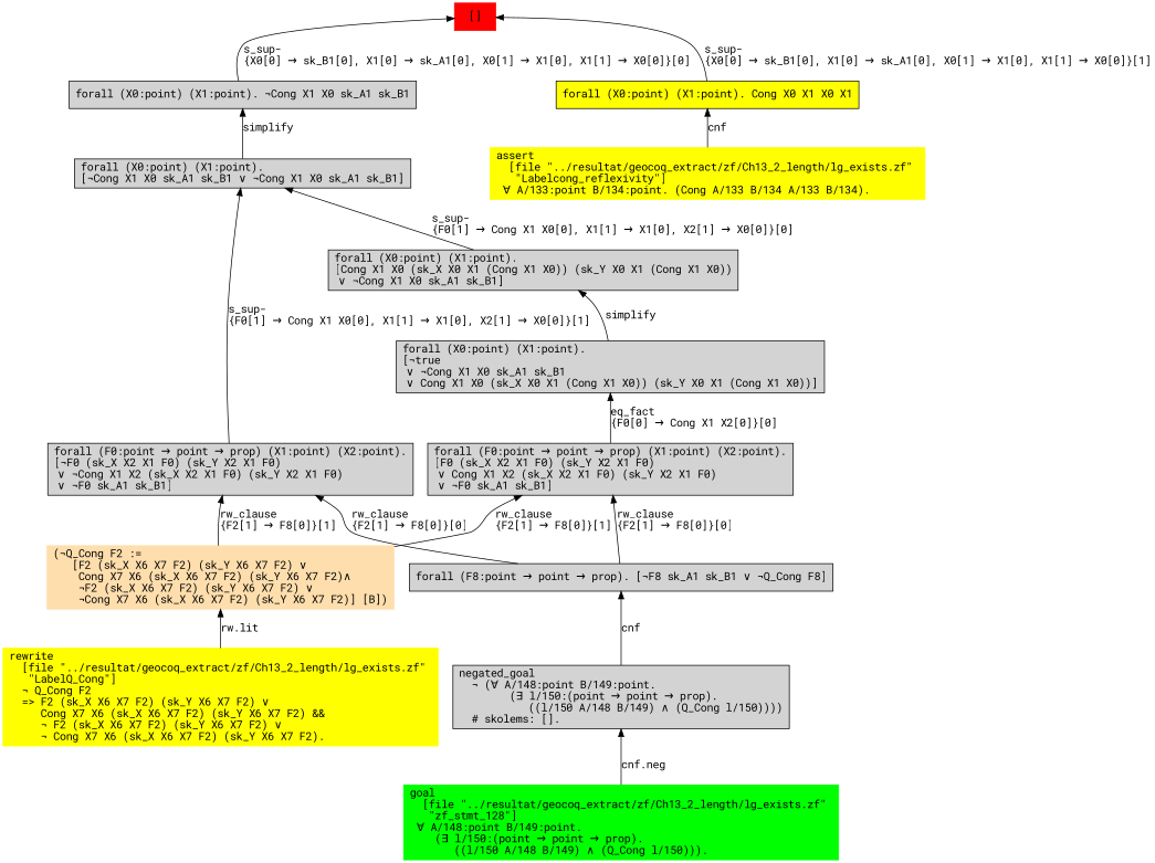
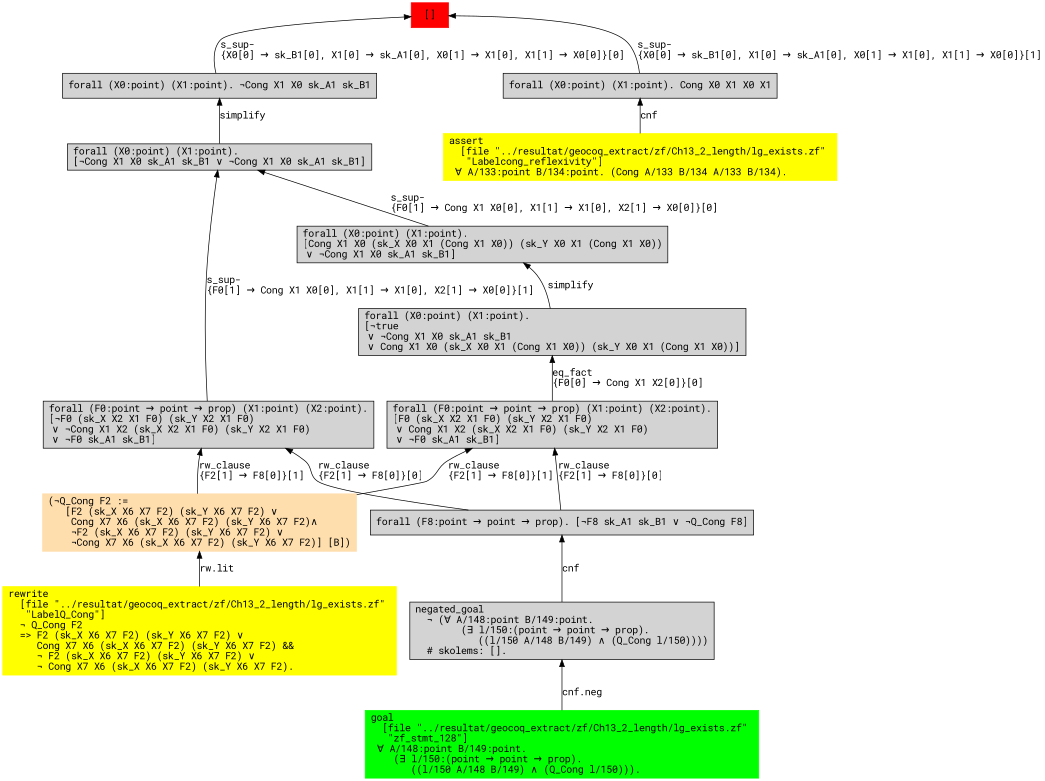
  digraph {
    fontname="Roboto Mono"
    node [shape=box style=filled fontname="Roboto Mono"]
    edge [dir=back fontname="Roboto Mono"]
    n1 [color=red label="[]"]
    n2 [label="forall (X0:point) (X1:point). ¬Cong X1 X0 sk_A1 sk_B1\l"]
-   n3 [label="forall (X0:point) (X1:point). Cong X0 X1 X0 X1\l" fillcolor=yellow]
+   n3 [label="forall (X0:point) (X1:point). Cong X0 X1 X0 X1\l"]
    n4 [label="forall (X0:point) (X1:point).\l[¬Cong X1 X0 sk_A1 sk_B1 ∨ ¬Cong X1 X0 sk_A1 sk_B1]\l"]
    n5 [label="forall (F0:point → point → prop) (X1:point) (X2:point).\l[¬F0 (sk_X X2 X1 F0) (sk_Y X2 X1 F0)\l ∨ ¬Cong X1 X2 (sk_X X2 X1 F0) (sk_Y X2 X1 F0)\l ∨ ¬F0 sk_A1 sk_B1]\l"]
    n6 [label="forall (X0:point) (X1:point).\l[Cong X1 X0 (sk_X X0 X1 (Cong X1 X0)) (sk_Y X0 X1 (Cong X1 X0))\l ∨ ¬Cong X1 X0 sk_A1 sk_B1]\l"]
    n7 [color=navajowhite label="(¬Q_Cong F2 :=\l   [F2 (sk_X X6 X7 F2) (sk_Y X6 X7 F2) ∨ \l    Cong X7 X6 (sk_X X6 X7 F2) (sk_Y X6 X7 F2)∧\l    ¬F2 (sk_X X6 X7 F2) (sk_Y X6 X7 F2) ∨ \l    ¬Cong X7 X6 (sk_X X6 X7 F2) (sk_Y X6 X7 F2)] [B])\l"]
    n8 [label="forall (F8:point → point → prop). [¬F8 sk_A1 sk_B1 ∨ ¬Q_Cong F8]\l"]
    n9 [color=yellow label="rewrite\l  [file \"../resultat/geocoq_extract/zf/Ch13_2_length/lg_exists.zf\" \l   \"LabelQ_Cong\"]\l  ¬ Q_Cong F2\l  =\> F2 (sk_X X6 X7 F2) (sk_Y X6 X7 F2) ∨ \l     Cong X7 X6 (sk_X X6 X7 F2) (sk_Y X6 X7 F2) && \l     ¬ F2 (sk_X X6 X7 F2) (sk_Y X6 X7 F2) ∨ \l     ¬ Cong X7 X6 (sk_X X6 X7 F2) (sk_Y X6 X7 F2).\l"]
    n10 [label="negated_goal\l  ¬ (∀ A/148:point B/149:point.\l        (∃ l/150:(point → point → prop).\l           ((l/150 A/148 B/149) ∧ (Q_Cong l/150))))\l  # skolems: [].\l"]
    n11 [color=green label="goal\l  [file \"../resultat/geocoq_extract/zf/Ch13_2_length/lg_exists.zf\" \l   \"zf_stmt_128\"]\l  ∀ A/148:point B/149:point.\l    (∃ l/150:(point → point → prop).\l       ((l/150 A/148 B/149) ∧ (Q_Cong l/150))).\l"]
    n12 [label="forall (X0:point) (X1:point).\l[¬true\l ∨ ¬Cong X1 X0 sk_A1 sk_B1\l ∨ Cong X1 X0 (sk_X X0 X1 (Cong X1 X0)) (sk_Y X0 X1 (Cong X1 X0))]\l"]
    n13 [label="forall (F0:point → point → prop) (X1:point) (X2:point).\l[F0 (sk_X X2 X1 F0) (sk_Y X2 X1 F0)\l ∨ Cong X1 X2 (sk_X X2 X1 F0) (sk_Y X2 X1 F0)\l ∨ ¬F0 sk_A1 sk_B1]\l"]
    n14 [color=yellow label="assert\l  [file \"../resultat/geocoq_extract/zf/Ch13_2_length/lg_exists.zf\" \l   \"Labelcong_reflexivity\"]\l  ∀ A/133:point B/134:point. (Cong A/133 B/134 A/133 B/134).\l"]
    n1 -> n2 [label="s_sup-\l\{X0[0] → sk_B1[0], X1[0] → sk_A1[0], X0[1] → X1[0], X1[1] → X0[0]\}[0]\l"]
    n1 -> n3 [label="s_sup-\l\{X0[0] → sk_B1[0], X1[0] → sk_A1[0], X0[1] → X1[0], X1[1] → X0[0]\}[1]\l"]
    n2 -> n4 [label=simplify]
    n3 -> n14 [label=cnf]
    n4 -> n5 [label="s_sup-\l\{F0[1] → Cong X1 X0[0], X1[1] → X1[0], X2[1] → X0[0]\}[1]\l"]
    n4 -> n6 [label="s_sup-\l\{F0[1] → Cong X1 X0[0], X1[1] → X1[0], X2[1] → X0[0]\}[0]\l"]
    n5 -> n7 [label="rw_clause\l\{F2[1] → F8[0]\}[1]\l"]
    n5 -> n8 [label="rw_clause\l\{F2[1] → F8[0]\}[0]\l"]
    n6 -> n12 [label=simplify]
    n7 -> n9 [label="rw.lit"]
    n8 -> n10 [label=cnf]
    n10 -> n11 [label="cnf.neg"]
    n12 -> n13 [label="eq_fact\l\{F0[0] → Cong X1 X2[0]\}[0]\l"]
    n13 -> n7 [label="rw_clause\l\{F2[1] → F8[0]\}[1]\l"]
    n13 -> n8 [label="rw_clause\l\{F2[1] → F8[0]\}[0]\l"]
  }
